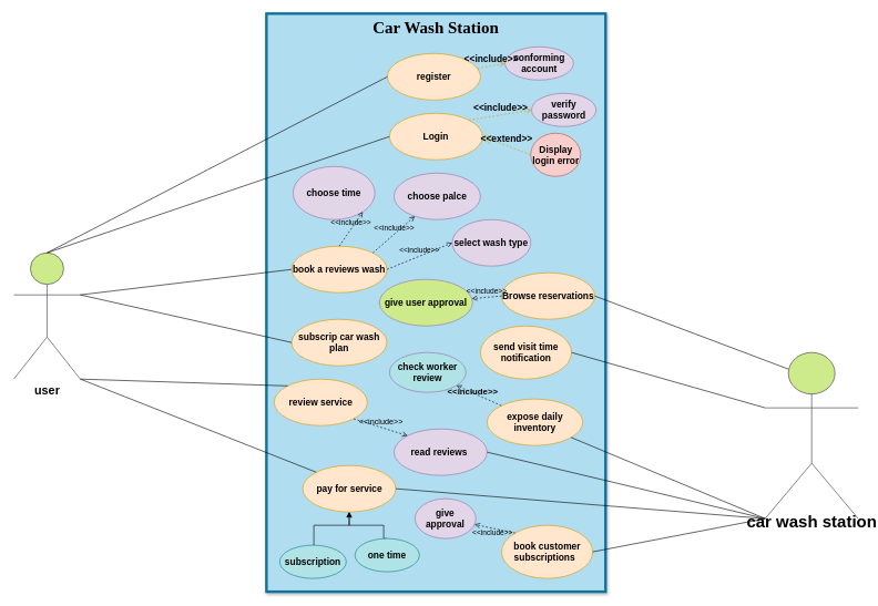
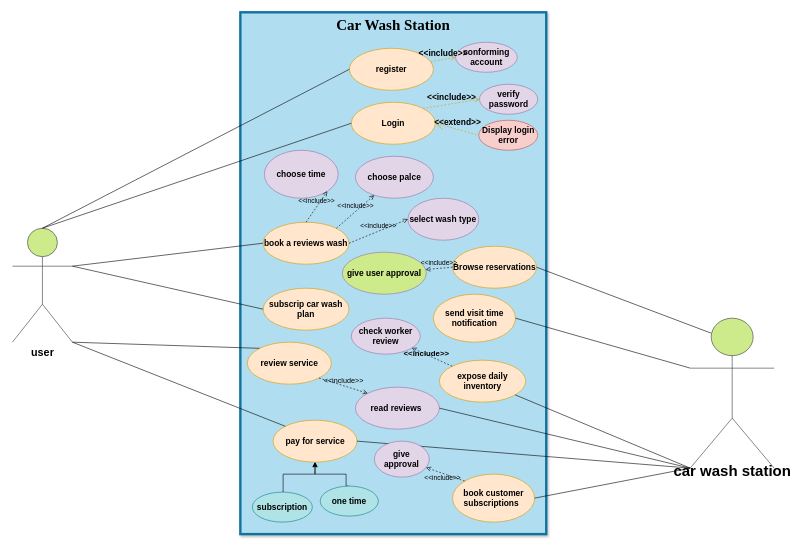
  <mxCell id="0" />
  <mxCell id="1" parent="0" />
  <mxCell id="2" value="&lt;span style=&quot;line-height: 107% ; font-size: 25px&quot;&gt;&lt;font style=&quot;font-size: 25px&quot;&gt;Car Wash Station&lt;/font&gt;&lt;/span&gt;" style="shape=rect;html=1;verticalAlign=top;fontStyle=1;whiteSpace=wrap;align=center;fillColor=#b1ddf0;strokeColor=#10739e;gradientColor=none;strokeWidth=4;perimeterSpacing=1;shadow=1;rounded=0;fontSize=25;fontFamily=Comic Sans MS;" parent="1" vertex="1"><mxGeometry x="400" y="20" width="510" height="870" as="geometry" /></mxCell>
  <mxCell id="3" value="&lt;font style=&quot;font-size: 18px;&quot;&gt;user&lt;/font&gt;" style="shape=umlActor;html=1;verticalLabelPosition=bottom;verticalAlign=top;align=center;strokeWidth=1;fillColor=#cdeb8b;strokeColor=#36393d;fontSize=18;fontStyle=1" parent="1" vertex="1"><mxGeometry x="20" y="380" width="100" height="190" as="geometry" /></mxCell>
  <mxCell id="4" value="Login" style="ellipse;whiteSpace=wrap;html=1;strokeWidth=1;fillColor=#ffe6cc;strokeColor=#d79b00;fontSize=14;fontStyle=1" parent="1" vertex="1"><mxGeometry x="585" y="170" width="140" height="70" as="geometry" /></mxCell>
  <mxCell id="5" value="book a reviews wash" style="ellipse;whiteSpace=wrap;html=1;strokeWidth=1;fillColor=#ffe6cc;strokeColor=#d79b00;fontSize=14;fontStyle=1" parent="1" vertex="1"><mxGeometry x="438" y="370" width="143.13" height="70" as="geometry" /></mxCell>
  <mxCell id="6" value="choose time" style="ellipse;whiteSpace=wrap;html=1;strokeWidth=1;fillColor=#e1d5e7;strokeColor=#9673a6;fontSize=14;fontStyle=1" parent="1" vertex="1"><mxGeometry x="440" y="250" width="123.13" height="80" as="geometry" /></mxCell>
  <mxCell id="7" value="select wash type" style="ellipse;whiteSpace=wrap;html=1;strokeWidth=1;fillColor=#e1d5e7;strokeColor=#9673a6;fontSize=14;fontStyle=1" parent="1" vertex="1"><mxGeometry x="679.37" y="330" width="118.13" height="70" as="geometry" /></mxCell>
  <mxCell id="8" value="verify password" style="ellipse;whiteSpace=wrap;html=1;strokeWidth=1;fillColor=#e1d5e7;strokeColor=#9673a6;fontSize=14;fontStyle=1" parent="1" vertex="1"><mxGeometry x="798.75" y="140" width="97" height="50" as="geometry" /></mxCell>
  <mxCell id="9" value="&amp;lt;&amp;lt;include&amp;gt;&amp;gt;" style="edgeStyle=none;html=1;endArrow=open;verticalAlign=bottom;dashed=1;labelBackgroundColor=none;entryX=0;entryY=0.5;entryDx=0;entryDy=0;exitX=1;exitY=0;exitDx=0;exitDy=0;strokeWidth=1;fillColor=#ffe6cc;strokeColor=#d79b00;fontSize=14;fontStyle=1" parent="1" source="4" target="8" edge="1"><mxGeometry width="160" relative="1" as="geometry"><mxPoint x="595" y="290" as="sourcePoint" /><mxPoint x="755" y="290" as="targetPoint" /></mxGeometry></mxCell>
- <mxCell id="10" value="Display login error" style="ellipse;whiteSpace=wrap;html=1;strokeWidth=1;fillColor=#f8cecc;strokeColor=#b85450;fontSize=14;fontStyle=1" parent="1" vertex="1"><mxGeometry x="797.5" y="200" width="75" height="65" as="geometry" /></mxCell>
+ <mxCell id="10" value="Display login error" style="ellipse;whiteSpace=wrap;html=1;strokeWidth=1;fillColor=#f8cecc;strokeColor=#b85450;fontSize=14;fontStyle=1" parent="1" vertex="1"><mxGeometry x="797.5" y="200" width="98.25" height="50" as="geometry" /></mxCell>
  <mxCell id="11" value="&amp;lt;&amp;lt;extend&amp;gt;&amp;gt;" style="edgeStyle=none;html=1;startArrow=open;endArrow=none;startSize=12;verticalAlign=bottom;dashed=1;labelBackgroundColor=none;entryX=0;entryY=0.5;entryDx=0;entryDy=0;exitX=1;exitY=0.5;exitDx=0;exitDy=0;strokeWidth=1;fillColor=#ffe6cc;strokeColor=#d79b00;fontSize=14;fontStyle=1" parent="1" source="4" target="10" edge="1"><mxGeometry width="160" relative="1" as="geometry"><mxPoint x="595" y="290" as="sourcePoint" /><mxPoint x="755" y="290" as="targetPoint" /></mxGeometry></mxCell>
  <mxCell id="12" value="register" style="ellipse;whiteSpace=wrap;html=1;strokeWidth=1;fillColor=#ffe6cc;strokeColor=#d79b00;fontSize=14;fontStyle=1" parent="1" vertex="1"><mxGeometry x="581.87" y="80" width="140" height="70" as="geometry" /></mxCell>
  <mxCell id="13" value="conforming account" style="ellipse;whiteSpace=wrap;html=1;strokeWidth=1;fillColor=#e1d5e7;strokeColor=#9673a6;fontSize=14;fontStyle=1" parent="1" vertex="1"><mxGeometry x="758.75" y="70" width="103" height="50" as="geometry" /></mxCell>
  <mxCell id="14" value="&amp;lt;&amp;lt;include&amp;gt;&amp;gt;" style="edgeStyle=none;html=1;endArrow=open;verticalAlign=bottom;dashed=1;labelBackgroundColor=none;entryX=0;entryY=0.5;entryDx=0;entryDy=0;strokeWidth=1;fillColor=#ffe6cc;strokeColor=#d79b00;fontSize=14;fontStyle=1" parent="1" source="12" target="13" edge="1"><mxGeometry width="160" relative="1" as="geometry"><mxPoint x="580" y="80" as="sourcePoint" /><mxPoint x="740" y="80" as="targetPoint" /></mxGeometry></mxCell>
  <mxCell id="15" value="choose palce" style="ellipse;whiteSpace=wrap;html=1;strokeWidth=1;fillColor=#e1d5e7;strokeColor=#9673a6;fontSize=14;fontStyle=1" parent="1" vertex="1"><mxGeometry x="591.87" y="260" width="130" height="70" as="geometry" /></mxCell>
  <mxCell id="16" value="Browse reservations" style="ellipse;whiteSpace=wrap;html=1;strokeWidth=1;fillColor=#ffe6cc;strokeColor=#d79b00;fontSize=14;fontStyle=1" parent="1" vertex="1"><mxGeometry x="753.81" y="410" width="140" height="70" as="geometry" /></mxCell>
  <mxCell id="17" value="give user approval" style="ellipse;whiteSpace=wrap;html=1;strokeWidth=1;fillColor=#cdeb8b;strokeColor=#9673a6;fontSize=14;fontStyle=1;" parent="1" vertex="1"><mxGeometry x="570" y="420" width="140" height="70" as="geometry" /></mxCell>
  <mxCell id="18" value="send visit time notification" style="ellipse;whiteSpace=wrap;html=1;strokeWidth=1;fillColor=#ffe6cc;strokeColor=#d79b00;fontSize=14;fontStyle=1" parent="1" vertex="1"><mxGeometry x="721.87" y="490" width="136.87" height="80" as="geometry" /></mxCell>
  <mxCell id="19" value="expose daily inventory" style="ellipse;whiteSpace=wrap;html=1;strokeWidth=1;fillColor=#ffe6cc;strokeColor=#d79b00;fontSize=14;fontStyle=1" parent="1" vertex="1"><mxGeometry x="731.87" y="600" width="143.87" height="70" as="geometry" /></mxCell>
  <mxCell id="20" value="read reviews&amp;nbsp;" style="ellipse;whiteSpace=wrap;html=1;strokeWidth=1;fillColor=#e1d5e7;strokeColor=#9673a6;fontSize=14;fontStyle=1" parent="1" vertex="1"><mxGeometry x="591.87" y="645" width="140" height="70" as="geometry" /></mxCell>
  <mxCell id="21" value="review service" style="ellipse;whiteSpace=wrap;html=1;strokeWidth=1;fillColor=#ffe6cc;strokeColor=#d79b00;fontSize=14;fontStyle=1" parent="1" vertex="1"><mxGeometry x="411.63" y="570" width="140" height="70" as="geometry" /></mxCell>
- <mxCell id="22" value="check worker review" style="ellipse;whiteSpace=wrap;html=1;strokeWidth=1;fillColor=#b0e3e6;strokeColor=#9673a6;fontSize=14;fontStyle=1;" parent="1" vertex="1"><mxGeometry x="585" y="530" width="115" height="60" as="geometry" /></mxCell>
+ <mxCell id="22" value="check worker review" style="ellipse;whiteSpace=wrap;html=1;strokeWidth=1;fillColor=#e1d5e7;strokeColor=#9673a6;fontSize=14;fontStyle=1" parent="1" vertex="1"><mxGeometry x="585" y="530" width="115" height="60" as="geometry" /></mxCell>
  <mxCell id="23" value="&amp;lt;&amp;lt;include&amp;gt;&amp;gt;" style="edgeStyle=none;html=1;endArrow=open;verticalAlign=bottom;dashed=1;labelBackgroundColor=none;exitX=0;exitY=0;exitDx=0;exitDy=0;strokeWidth=1;fillColor=#ffe6cc;strokeColor=#000000;fontSize=13;fontStyle=1;" parent="1" source="19" target="22" edge="1"><mxGeometry x="0.179" y="9" width="160" relative="1" as="geometry"><mxPoint x="636.87" y="890" as="sourcePoint" /><mxPoint x="796.87" y="890" as="targetPoint" /><mxPoint x="1" as="offset" /></mxGeometry></mxCell>
  <mxCell id="24" value="pay for service" style="ellipse;whiteSpace=wrap;html=1;strokeWidth=1;fillColor=#ffe6cc;strokeColor=#d79b00;fontSize=14;fontStyle=1" parent="1" vertex="1"><mxGeometry x="454.5" y="700" width="140" height="70" as="geometry" /></mxCell>
  <mxCell id="25" style="edgeStyle=orthogonalEdgeStyle;rounded=0;orthogonalLoop=1;jettySize=auto;html=1;exitX=0.5;exitY=0;exitDx=0;exitDy=0;entryX=0.5;entryY=1;entryDx=0;entryDy=0;strokeWidth=1;fontSize=14;fontStyle=1" parent="1" source="26" target="24" edge="1"><mxGeometry relative="1" as="geometry"><Array as="points"><mxPoint x="471.25" y="790" /><mxPoint x="524.25" y="790" /></Array></mxGeometry></mxCell>
  <mxCell id="26" value="subscription" style="ellipse;whiteSpace=wrap;html=1;strokeWidth=1;fillColor=#b0e3e6;strokeColor=#0e8088;fontSize=14;fontStyle=1" parent="1" vertex="1"><mxGeometry x="420" y="820" width="100" height="50" as="geometry" /></mxCell>
  <mxCell id="27" style="edgeStyle=orthogonalEdgeStyle;rounded=0;orthogonalLoop=1;jettySize=auto;html=1;exitX=0.5;exitY=0;exitDx=0;exitDy=0;entryX=0.5;entryY=1;entryDx=0;entryDy=0;strokeWidth=1;fontSize=14;fontStyle=1" parent="1" source="28" target="24" edge="1"><mxGeometry relative="1" as="geometry"><Array as="points"><mxPoint x="576.25" y="790" /><mxPoint x="524.25" y="790" /></Array></mxGeometry></mxCell>
  <mxCell id="28" value="one time" style="ellipse;whiteSpace=wrap;html=1;strokeWidth=1;fillColor=#b0e3e6;strokeColor=#0e8088;fontSize=14;fontStyle=1" parent="1" vertex="1"><mxGeometry x="533.12" y="810" width="96.88" height="50" as="geometry" /></mxCell>
  <mxCell id="29" value="&lt;font style=&quot;font-size: 25px&quot;&gt;car wash station&lt;/font&gt;" style="shape=umlActor;html=1;verticalLabelPosition=bottom;verticalAlign=top;align=center;strokeWidth=1;fillColor=#cdeb8b;strokeColor=#36393d;fontSize=25;fontStyle=1;fontFamily=Helvetica;labelBackgroundColor=none;labelBorderColor=none;spacing=-15;" parent="1" vertex="1"><mxGeometry x="1150" y="530" width="140" height="250" as="geometry" /></mxCell>
  <mxCell id="30" value="" style="edgeStyle=none;html=1;endArrow=none;verticalAlign=bottom;strokeWidth=1;entryX=0;entryY=0.5;entryDx=0;entryDy=0;exitX=0.5;exitY=0;exitDx=0;exitDy=0;exitPerimeter=0;fontSize=14;fontStyle=1" parent="1" source="3" target="12" edge="1"><mxGeometry width="160" relative="1" as="geometry"><mxPoint x="210" y="310" as="sourcePoint" /><mxPoint x="370" y="310" as="targetPoint" /></mxGeometry></mxCell>
  <mxCell id="31" value="" style="edgeStyle=none;html=1;endArrow=none;verticalAlign=bottom;strokeWidth=1;entryX=0;entryY=0.5;entryDx=0;entryDy=0;exitX=0.5;exitY=0;exitDx=0;exitDy=0;exitPerimeter=0;fontSize=14;fontStyle=1" parent="1" source="3" target="4" edge="1"><mxGeometry width="160" relative="1" as="geometry"><mxPoint x="690" y="330" as="sourcePoint" /><mxPoint x="850" y="330" as="targetPoint" /></mxGeometry></mxCell>
  <mxCell id="32" value="" style="edgeStyle=none;html=1;endArrow=none;verticalAlign=bottom;strokeWidth=1;entryX=0.25;entryY=0.1;entryDx=0;entryDy=0;entryPerimeter=0;exitX=1;exitY=0.5;exitDx=0;exitDy=0;fontSize=14;fontStyle=1" parent="1" source="16" target="29" edge="1"><mxGeometry width="160" relative="1" as="geometry"><mxPoint x="730" y="750" as="sourcePoint" /><mxPoint x="890" y="750" as="targetPoint" /></mxGeometry></mxCell>
  <mxCell id="33" value="" style="edgeStyle=none;html=1;endArrow=none;verticalAlign=bottom;strokeWidth=1;entryX=0;entryY=0.333;entryDx=0;entryDy=0;entryPerimeter=0;exitX=1;exitY=0.5;exitDx=0;exitDy=0;fontSize=14;fontStyle=1" parent="1" source="18" target="29" edge="1"><mxGeometry width="160" relative="1" as="geometry"><mxPoint x="750" y="770" as="sourcePoint" /><mxPoint x="910" y="770" as="targetPoint" /></mxGeometry></mxCell>
  <mxCell id="34" value="" style="edgeStyle=none;html=1;endArrow=none;verticalAlign=bottom;strokeWidth=1;entryX=0;entryY=1;entryDx=0;entryDy=0;entryPerimeter=0;fontSize=14;fontStyle=1" parent="1" source="19" target="29" edge="1"><mxGeometry width="160" relative="1" as="geometry"><mxPoint x="760" y="780" as="sourcePoint" /><mxPoint x="920" y="780" as="targetPoint" /></mxGeometry></mxCell>
  <mxCell id="35" value="" style="edgeStyle=none;html=1;endArrow=none;verticalAlign=bottom;strokeWidth=1;entryX=0;entryY=1;entryDx=0;entryDy=0;entryPerimeter=0;exitX=1;exitY=0.5;exitDx=0;exitDy=0;fontSize=14;fontStyle=1" parent="1" source="24" target="29" edge="1"><mxGeometry width="160" relative="1" as="geometry"><mxPoint x="763.5" y="1170" as="sourcePoint" /><mxPoint x="923.5" y="1170" as="targetPoint" /></mxGeometry></mxCell>
  <mxCell id="36" value="" style="edgeStyle=none;html=1;endArrow=none;verticalAlign=bottom;strokeWidth=1;entryX=0;entryY=1;entryDx=0;entryDy=0;entryPerimeter=0;fontSize=14;fontStyle=1;exitX=1;exitY=0.5;exitDx=0;exitDy=0;" parent="1" source="20" target="29" edge="1"><mxGeometry width="160" relative="1" as="geometry"><mxPoint x="720" y="700" as="sourcePoint" /><mxPoint x="850" y="1160" as="targetPoint" /></mxGeometry></mxCell>
  <mxCell id="37" value="&amp;lt;&amp;lt;include&amp;gt;&amp;gt;" style="edgeStyle=none;html=1;endArrow=open;verticalAlign=bottom;dashed=1;labelBackgroundColor=none;exitX=0.5;exitY=0;exitDx=0;exitDy=0;entryX=1;entryY=1;entryDx=0;entryDy=0;" parent="1" source="5" target="6" edge="1"><mxGeometry width="160" relative="1" as="geometry"><mxPoint x="620" y="400" as="sourcePoint" /><mxPoint x="780" y="400" as="targetPoint" /></mxGeometry></mxCell>
  <mxCell id="38" value="&amp;lt;&amp;lt;include&amp;gt;&amp;gt;" style="edgeStyle=none;html=1;endArrow=open;verticalAlign=bottom;dashed=1;labelBackgroundColor=none;exitX=1;exitY=0;exitDx=0;exitDy=0;" parent="1" source="5" target="15" edge="1"><mxGeometry width="160" relative="1" as="geometry"><mxPoint x="620" y="400" as="sourcePoint" /><mxPoint x="780" y="400" as="targetPoint" /></mxGeometry></mxCell>
  <mxCell id="39" value="&amp;lt;&amp;lt;include&amp;gt;&amp;gt;" style="edgeStyle=none;html=1;endArrow=open;verticalAlign=bottom;dashed=1;labelBackgroundColor=none;exitX=1;exitY=0.5;exitDx=0;exitDy=0;entryX=0;entryY=0.5;entryDx=0;entryDy=0;" parent="1" source="5" target="7" edge="1"><mxGeometry width="160" relative="1" as="geometry"><mxPoint x="620" y="400" as="sourcePoint" /><mxPoint x="780" y="400" as="targetPoint" /></mxGeometry></mxCell>
  <mxCell id="40" value="&amp;lt;&amp;lt;include&amp;gt;&amp;gt;" style="edgeStyle=none;html=1;endArrow=open;verticalAlign=bottom;dashed=1;labelBackgroundColor=none;exitX=0;exitY=0.5;exitDx=0;exitDy=0;" parent="1" source="16" target="17" edge="1"><mxGeometry width="160" relative="1" as="geometry"><mxPoint x="680" y="650" as="sourcePoint" /><mxPoint x="840" y="650" as="targetPoint" /></mxGeometry></mxCell>
  <mxCell id="41" value="&amp;lt;&amp;lt;include&amp;gt;&amp;gt;" style="edgeStyle=none;html=1;endArrow=open;verticalAlign=bottom;dashed=1;labelBackgroundColor=none;fontSize=12;exitX=1;exitY=1;exitDx=0;exitDy=0;entryX=0;entryY=0;entryDx=0;entryDy=0;" parent="1" source="21" target="20" edge="1"><mxGeometry width="160" relative="1" as="geometry"><mxPoint x="620" y="540" as="sourcePoint" /><mxPoint x="780" y="540" as="targetPoint" /></mxGeometry></mxCell>
  <mxCell id="42" value="" style="edgeStyle=none;html=1;endArrow=none;verticalAlign=bottom;fontSize=12;exitX=1;exitY=1;exitDx=0;exitDy=0;exitPerimeter=0;entryX=0;entryY=0;entryDx=0;entryDy=0;" parent="1" source="3" target="21" edge="1"><mxGeometry width="160" relative="1" as="geometry"><mxPoint x="620" y="540" as="sourcePoint" /><mxPoint x="780" y="540" as="targetPoint" /></mxGeometry></mxCell>
  <mxCell id="43" value="" style="edgeStyle=none;html=1;endArrow=none;verticalAlign=bottom;strokeColor=#000000;fontSize=12;entryX=0;entryY=0;entryDx=0;entryDy=0;exitX=1;exitY=1;exitDx=0;exitDy=0;exitPerimeter=0;" parent="1" source="3" target="24" edge="1"><mxGeometry width="160" relative="1" as="geometry"><mxPoint x="200" y="410" as="sourcePoint" /><mxPoint x="780" y="620" as="targetPoint" /></mxGeometry></mxCell>
  <mxCell id="44" value="" style="edgeStyle=none;html=1;endArrow=none;verticalAlign=bottom;strokeWidth=1;entryX=0;entryY=0.5;entryDx=0;entryDy=0;exitX=1;exitY=0.333;exitDx=0;exitDy=0;exitPerimeter=0;fontSize=14;fontStyle=1" parent="1" source="3" target="5" edge="1"><mxGeometry width="160" relative="1" as="geometry"><mxPoint x="105" y="390" as="sourcePoint" /><mxPoint x="595" y="215" as="targetPoint" /></mxGeometry></mxCell>
  <mxCell id="45" value="subscrip car wash plan" style="ellipse;whiteSpace=wrap;html=1;strokeWidth=1;fillColor=#ffe6cc;strokeColor=#d79b00;fontSize=14;fontStyle=1" vertex="1" parent="1"><mxGeometry x="438" y="480" width="143.13" height="70" as="geometry" /></mxCell>
  <mxCell id="46" value="" style="edgeStyle=none;html=1;endArrow=none;verticalAlign=bottom;strokeWidth=1;entryX=0;entryY=0.5;entryDx=0;entryDy=0;exitX=1;exitY=0.333;exitDx=0;exitDy=0;exitPerimeter=0;fontSize=14;fontStyle=1" edge="1" parent="1" target="45" source="3"><mxGeometry width="160" relative="1" as="geometry"><mxPoint x="108.87" y="533.333" as="sourcePoint" /><mxPoint x="583.87" y="305" as="targetPoint" /></mxGeometry></mxCell>
  <mxCell id="47" value="book customer subscriptions&amp;nbsp;&amp;nbsp;" style="ellipse;whiteSpace=wrap;html=1;strokeWidth=1;fillColor=#ffe6cc;strokeColor=#d79b00;fontSize=14;fontStyle=1" vertex="1" parent="1"><mxGeometry x="753.81" y="790" width="136.87" height="80" as="geometry" /></mxCell>
  <mxCell id="48" value="" style="edgeStyle=none;html=1;endArrow=none;verticalAlign=bottom;strokeWidth=1;entryX=0;entryY=1;entryDx=0;entryDy=0;entryPerimeter=0;exitX=1;exitY=0.5;exitDx=0;exitDy=0;fontSize=14;fontStyle=1" edge="1" parent="1" source="47" target="29"><mxGeometry width="160" relative="1" as="geometry"><mxPoint x="700" y="1050" as="sourcePoint" /><mxPoint x="1100" y="926.667" as="targetPoint" /></mxGeometry></mxCell>
- <mxCell id="49" value="give approval" style="ellipse;whiteSpace=wrap;html=1;strokeWidth=1;fillColor=#e1d5e7;strokeColor=#9673a6;fontSize=14;fontStyle=1" vertex="1" parent="1"><mxGeometry x="623.44" y="750" width="91.56" height="60" as="geometry" /></mxCell>
+ <mxCell id="49" value="give approval" style="ellipse;whiteSpace=wrap;html=1;strokeWidth=1;fillColor=#e1d5e7;strokeColor=#9673a6;fontSize=14;fontStyle=1" vertex="1" parent="1"><mxGeometry x="623.44" y="735" width="91.56" height="60" as="geometry" /></mxCell>
  <mxCell id="50" value="&amp;lt;&amp;lt;include&amp;gt;&amp;gt;" style="edgeStyle=none;html=1;endArrow=open;verticalAlign=bottom;dashed=1;labelBackgroundColor=none;exitX=0;exitY=0;exitDx=0;exitDy=0;" edge="1" parent="1" target="49" source="47"><mxGeometry x="0.011" y="14" width="160" relative="1" as="geometry"><mxPoint x="792.25" y="775" as="sourcePoint" /><mxPoint x="878.44" y="980" as="targetPoint" /><mxPoint y="1" as="offset" /></mxGeometry></mxCell>
